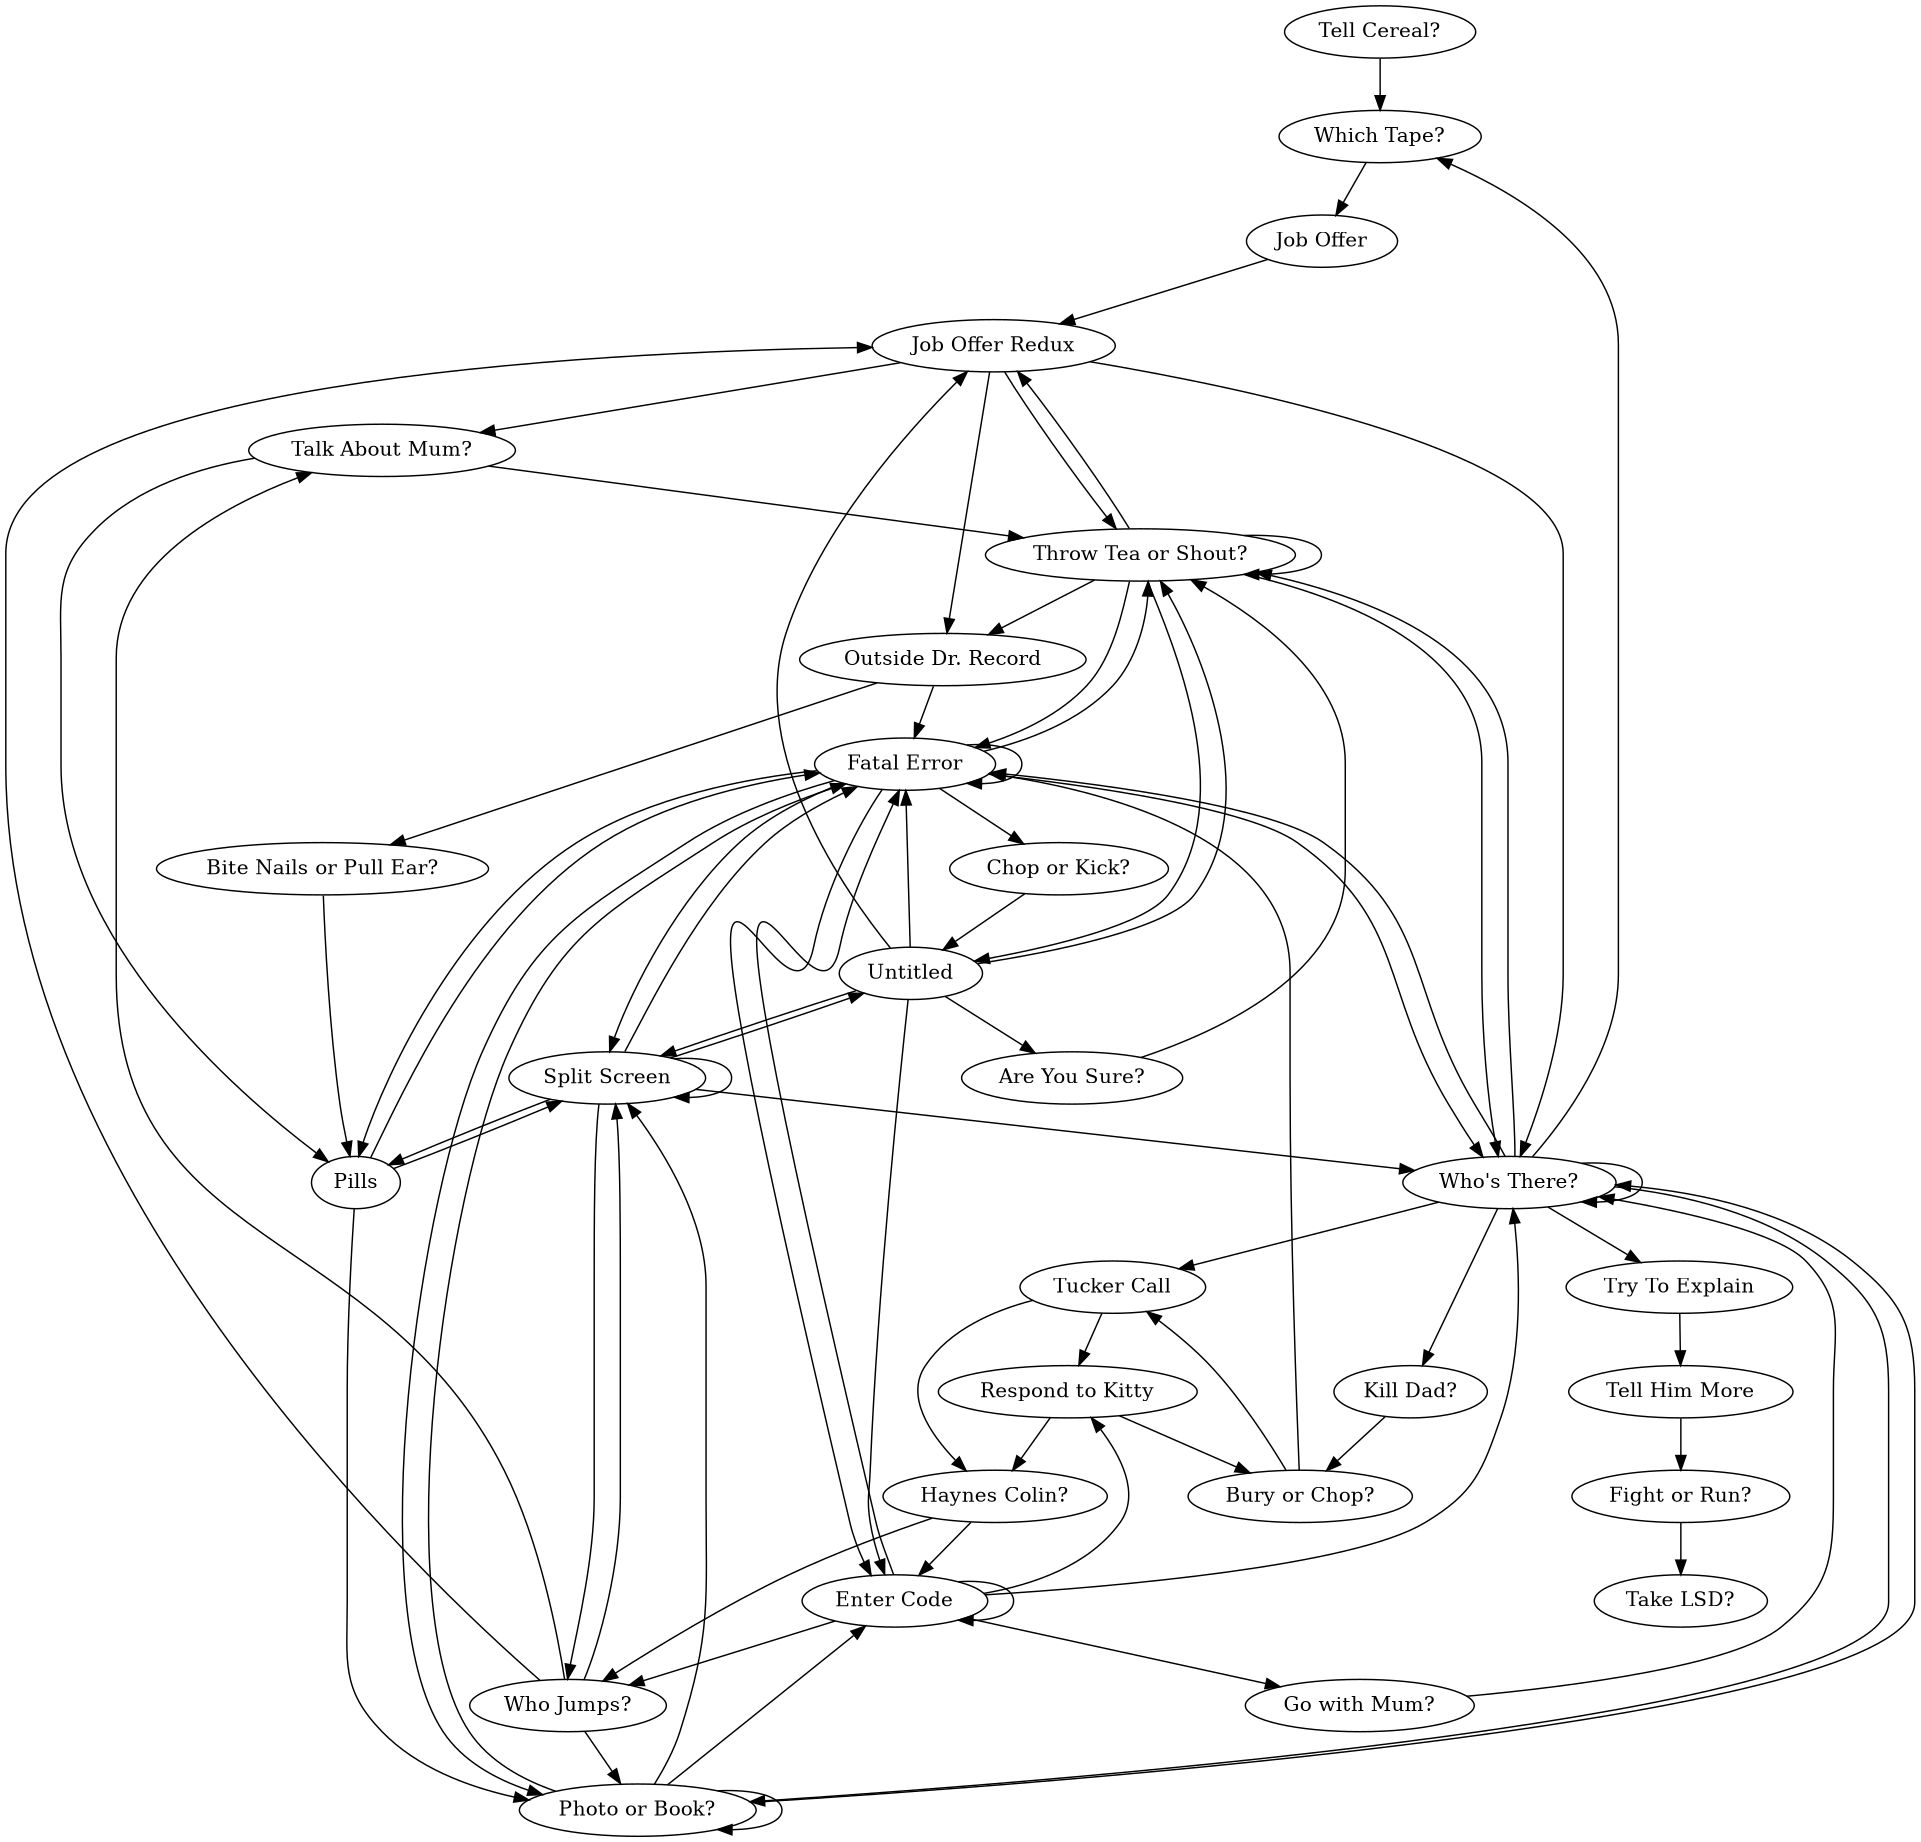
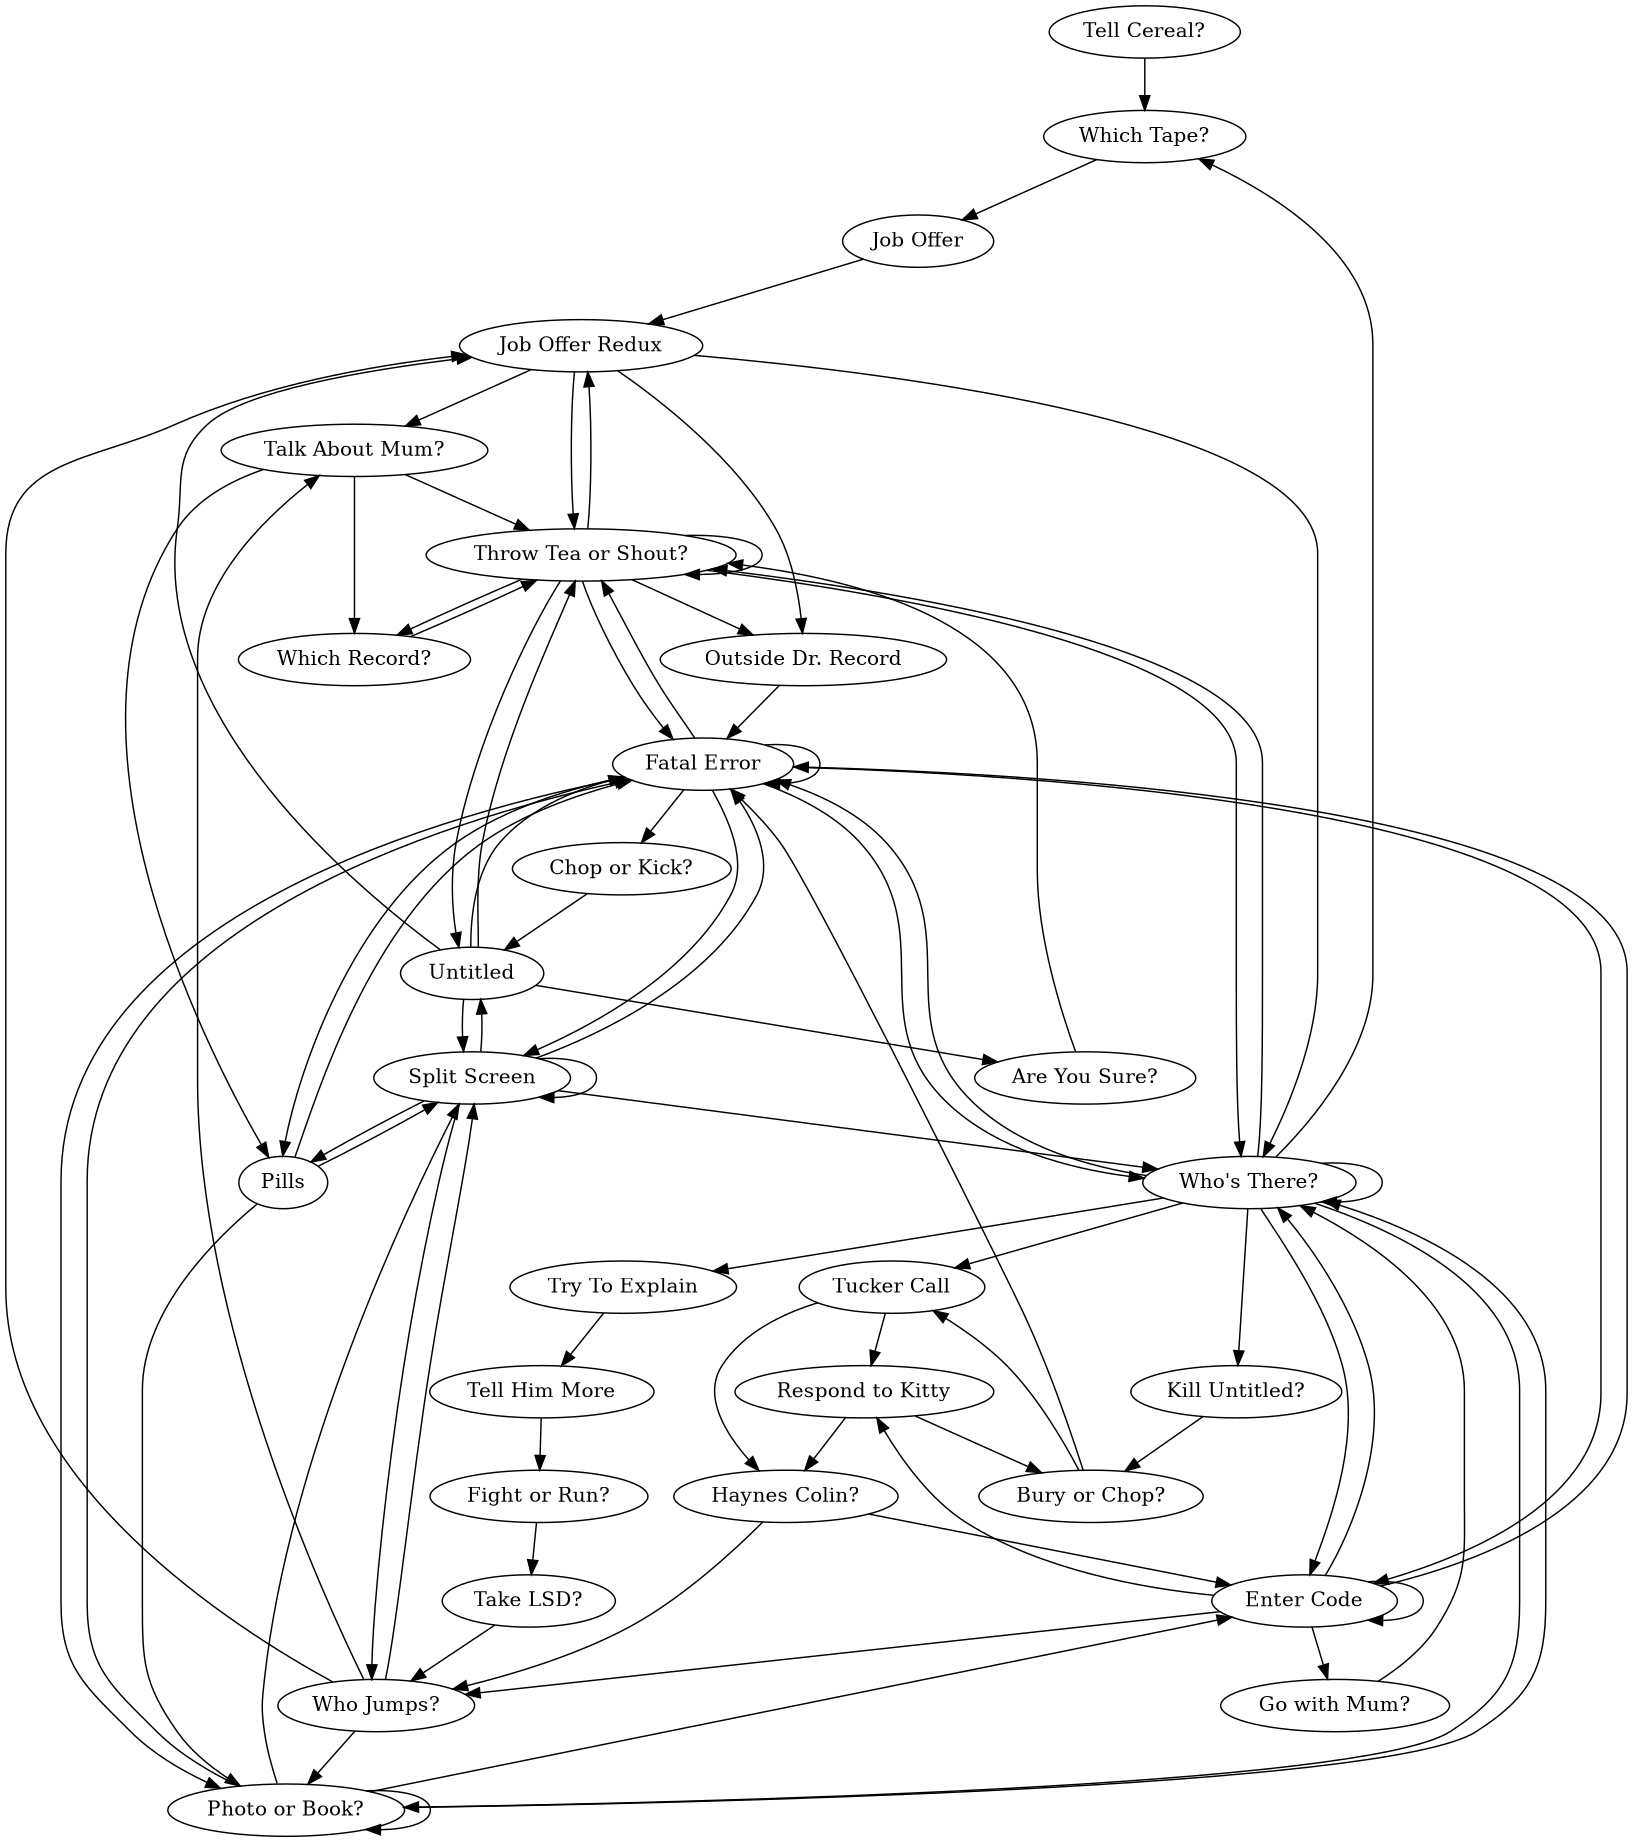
  strict digraph {
    n1 [label="Tell Cereal?"]
    "Which Tape?"
    "Job Offer"
    "Job Offer Redux"
    "Talk About Mum?"
    "Throw Tea or Shout?"
    n7 [label="Outside Dr. Record"]
    "Who's There?"
+   "Which Record?"
    Pills
    Untitled
    "Fatal Error"
-   "Bite Nails or Pull Ear?"
    "Photo or Book?"
    "Enter Code"
    "Try To Explain"
-   "Kill Dad?"
+   "Kill Dad?" [label="Kill Untitled?"]
    "Tucker Call"
    "Split Screen"
    "Are You Sure?"
    "Chop or Kick?"
    "Who Jumps?"
    "Respond to Kitty"
    "Go with Mum?"
    "Tell Him More"
    "Bury or Chop?"
    n27 [label="Haynes Colin?"]
    "Fight or Run?"
    "Take LSD?"
    n1 -> "Which Tape?"
    "Which Tape?" -> "Job Offer"
    "Job Offer" -> "Job Offer Redux"
    "Job Offer Redux" -> "Talk About Mum?"
    "Job Offer Redux" -> "Throw Tea or Shout?"
    "Job Offer Redux" -> n7
    "Job Offer Redux" -> "Who's There?"
    "Talk About Mum?" -> "Throw Tea or Shout?"
+   "Talk About Mum?" -> "Which Record?"
    "Talk About Mum?" -> Pills
    "Throw Tea or Shout?" -> "Job Offer Redux"
    "Throw Tea or Shout?" -> "Throw Tea or Shout?"
    "Throw Tea or Shout?" -> n7
    "Throw Tea or Shout?" -> "Who's There?"
+   "Throw Tea or Shout?" -> "Which Record?"
    "Throw Tea or Shout?" -> Untitled
    "Throw Tea or Shout?" -> "Fatal Error"
    n7 -> "Fatal Error"
-   n7 -> "Bite Nails or Pull Ear?"
    "Who's There?" -> "Which Tape?"
    "Who's There?" -> "Throw Tea or Shout?"
    "Who's There?" -> "Who's There?"
    "Who's There?" -> "Fatal Error"
    "Who's There?" -> "Photo or Book?"
-   Untitled -> "Enter Code"
+   "Who's There?" -> "Enter Code"
    "Who's There?" -> "Try To Explain"
    "Who's There?" -> "Kill Dad?"
    "Who's There?" -> "Tucker Call"
+   "Which Record?" -> "Throw Tea or Shout?"
    Pills -> "Fatal Error"
    Pills -> "Photo or Book?"
    Pills -> "Split Screen"
    Untitled -> "Job Offer Redux"
    Untitled -> "Throw Tea or Shout?"
    Untitled -> "Fatal Error"
    Untitled -> "Split Screen"
    Untitled -> "Are You Sure?"
    "Fatal Error" -> "Throw Tea or Shout?"
    "Fatal Error" -> "Who's There?"
    "Fatal Error" -> Pills
    "Fatal Error" -> "Fatal Error"
    "Fatal Error" -> "Photo or Book?"
    "Fatal Error" -> "Enter Code"
    "Fatal Error" -> "Split Screen"
    "Fatal Error" -> "Chop or Kick?"
-   "Bite Nails or Pull Ear?" -> Pills
    "Photo or Book?" -> "Who's There?"
    "Photo or Book?" -> "Fatal Error"
    "Photo or Book?" -> "Photo or Book?"
    "Photo or Book?" -> "Enter Code"
    "Photo or Book?" -> "Split Screen"
    "Enter Code" -> "Who's There?"
    "Enter Code" -> "Fatal Error"
    "Enter Code" -> "Enter Code"
    "Enter Code" -> "Who Jumps?"
    "Enter Code" -> "Respond to Kitty"
    "Enter Code" -> "Go with Mum?"
    "Try To Explain" -> "Tell Him More"
    "Kill Dad?" -> "Bury or Chop?"
    "Tucker Call" -> "Respond to Kitty"
    "Tucker Call" -> n27
    "Split Screen" -> "Who's There?"
    "Split Screen" -> Pills
    "Split Screen" -> Untitled
    "Split Screen" -> "Fatal Error"
    "Split Screen" -> "Split Screen"
    "Split Screen" -> "Who Jumps?"
    "Are You Sure?" -> "Throw Tea or Shout?"
    "Chop or Kick?" -> Untitled
    "Who Jumps?" -> "Job Offer Redux"
    "Who Jumps?" -> "Talk About Mum?"
    "Who Jumps?" -> "Photo or Book?"
    "Who Jumps?" -> "Split Screen"
    "Respond to Kitty" -> "Bury or Chop?"
    "Respond to Kitty" -> n27
    "Go with Mum?" -> "Who's There?"
    "Tell Him More" -> "Fight or Run?"
    "Bury or Chop?" -> "Fatal Error"
    "Bury or Chop?" -> "Tucker Call"
    n27 -> "Enter Code"
    n27 -> "Who Jumps?"
    "Fight or Run?" -> "Take LSD?"
+   "Take LSD?" -> "Who Jumps?"
  }
